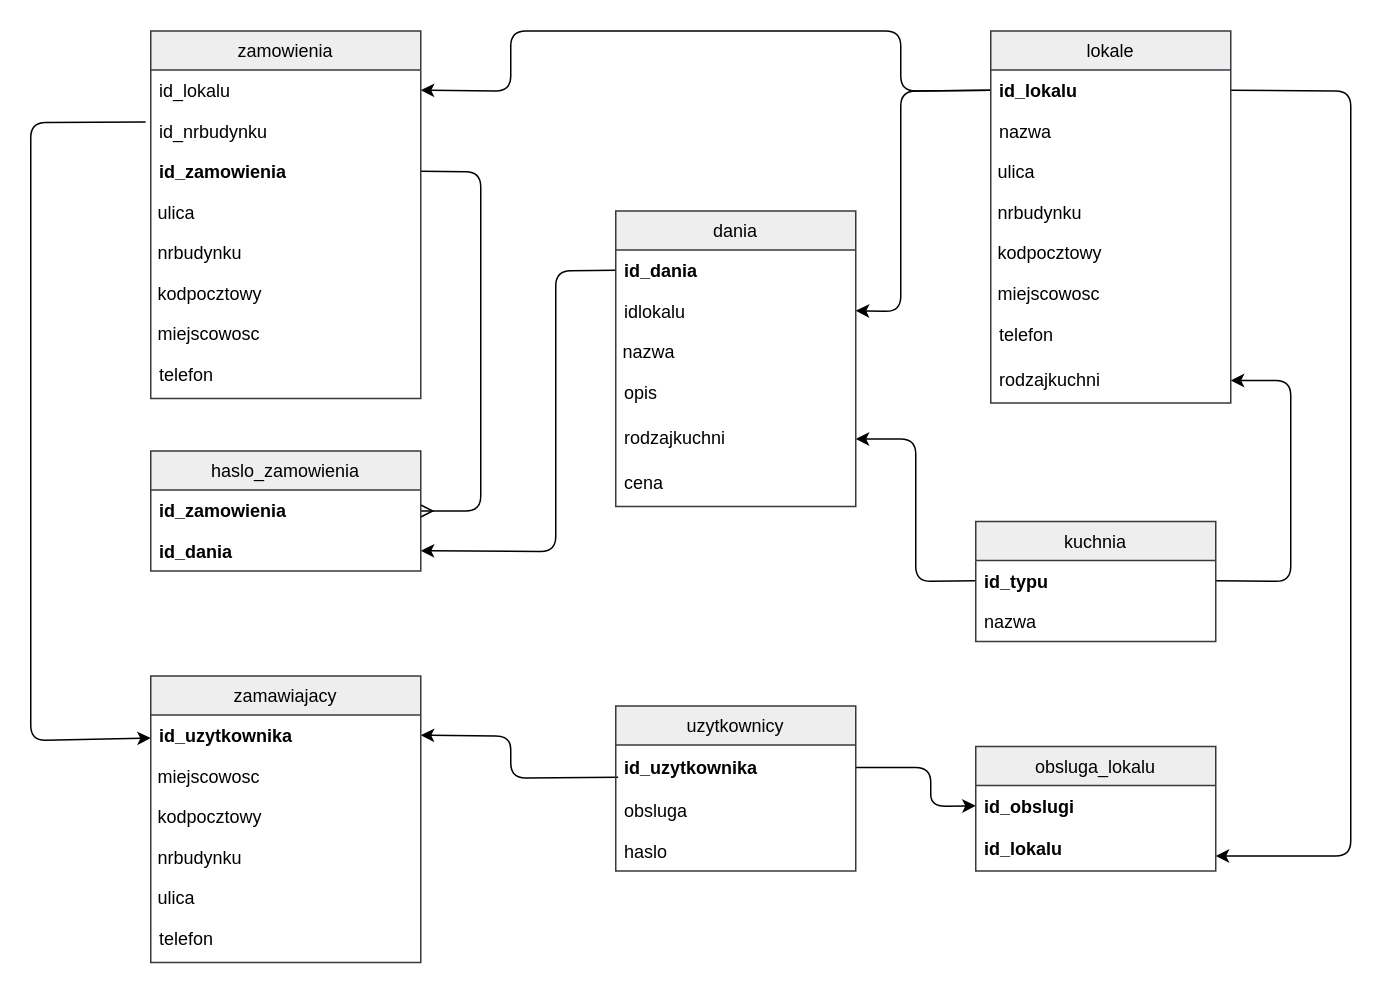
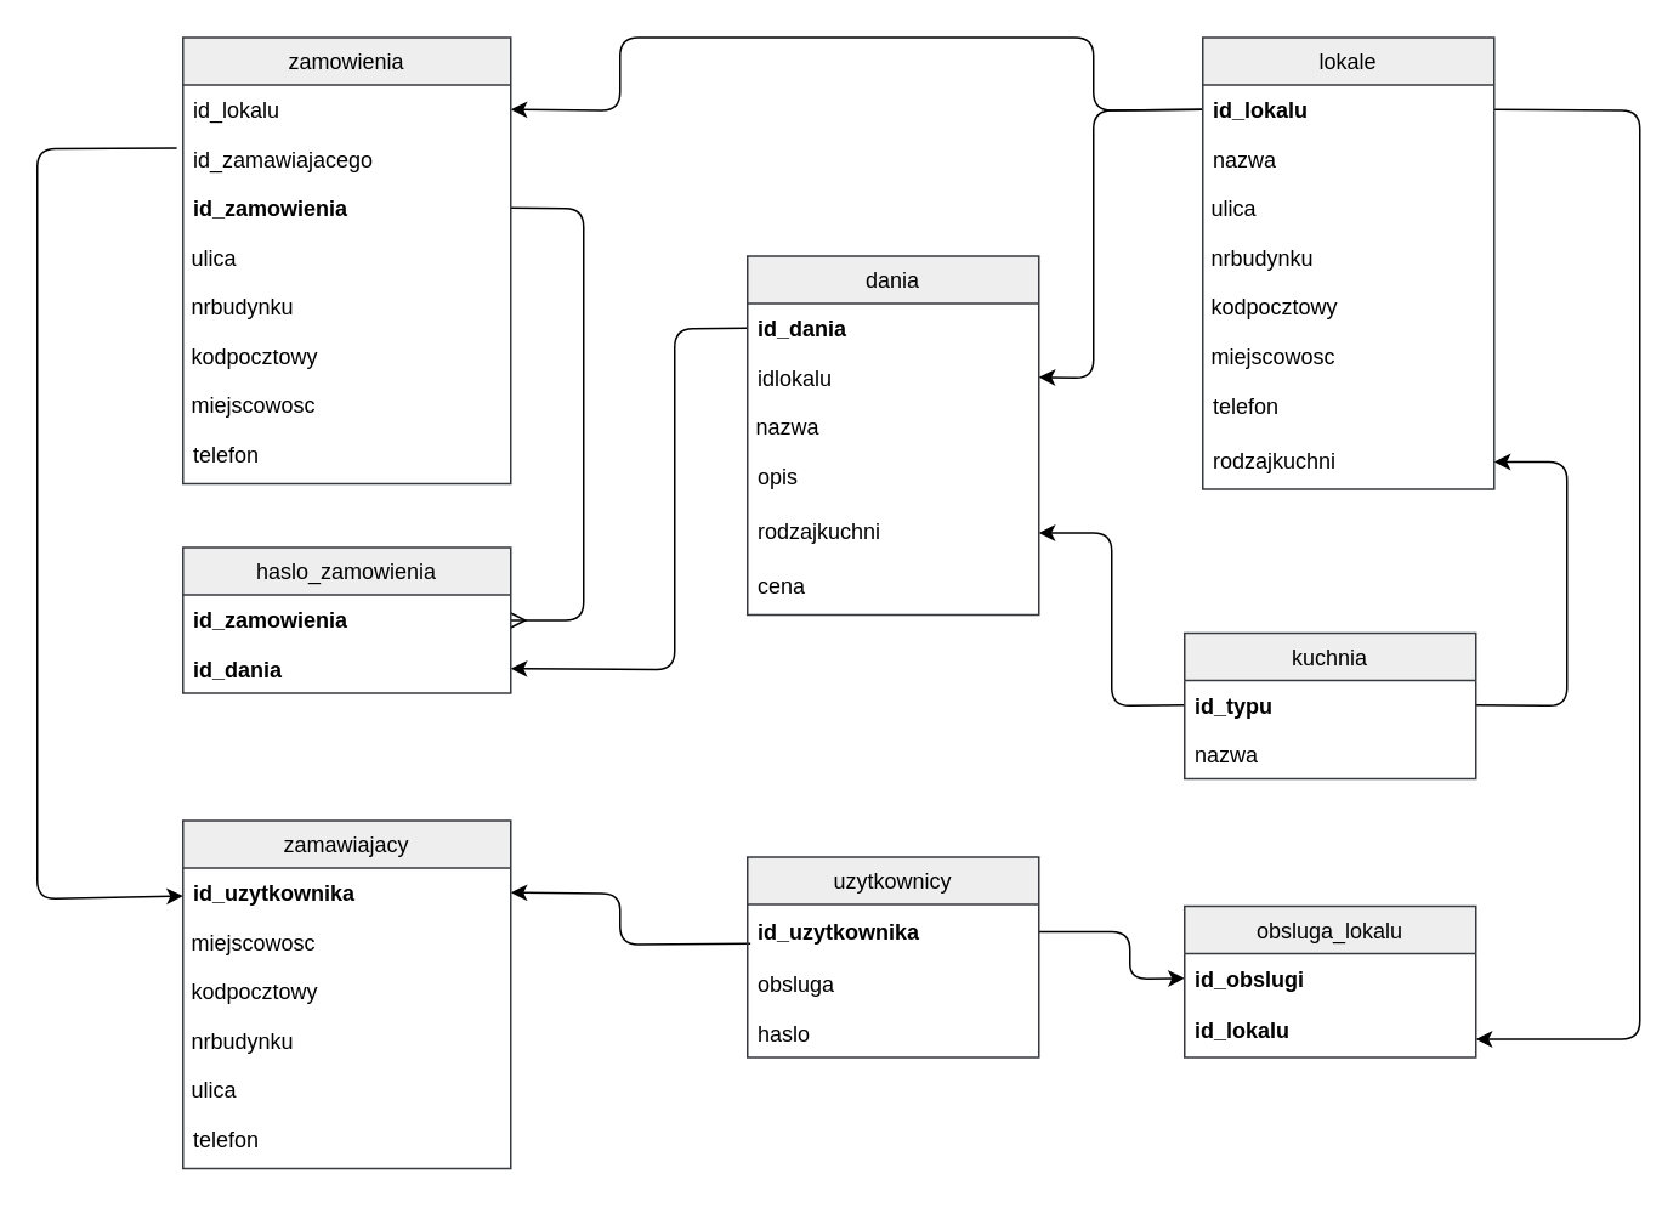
  <mxCell id="0" />
  <mxCell id="1" parent="0" />
  <mxCell id="2" value="" style="endArrow=classic;html=1;exitX=1;exitY=0.5;exitDx=0;exitDy=0;" parent="1" source="49" edge="1"><mxGeometry width="50" height="50" relative="1" as="geometry"><mxPoint x="530" y="380" as="sourcePoint" /><mxPoint x="810" y="570" as="targetPoint" /><Array as="points"><mxPoint x="900" y="60" /><mxPoint x="900" y="570" /></Array></mxGeometry></mxCell>
  <mxCell id="3" value="" style="endArrow=classic;html=1;exitX=1;exitY=0.5;exitDx=0;exitDy=0;entryX=1;entryY=0.5;entryDx=0;entryDy=0;" parent="1" source="18" target="56" edge="1"><mxGeometry width="50" height="50" relative="1" as="geometry"><mxPoint x="530" y="380" as="sourcePoint" /><mxPoint x="580" y="330" as="targetPoint" /><Array as="points"><mxPoint x="860" y="387" /><mxPoint x="860" y="253" /></Array></mxGeometry></mxCell>
  <mxCell id="4" value="" style="endArrow=classic;html=1;exitX=0;exitY=0.5;exitDx=0;exitDy=0;entryX=1;entryY=0.5;entryDx=0;entryDy=0;" parent="1" source="18" target="15" edge="1"><mxGeometry width="50" height="50" relative="1" as="geometry"><mxPoint x="530" y="380" as="sourcePoint" /><mxPoint x="580" y="330" as="targetPoint" /><Array as="points"><mxPoint x="610" y="387" /><mxPoint x="610" y="292" /></Array></mxGeometry></mxCell>
  <mxCell id="5" value="" style="endArrow=classic;html=1;exitX=-0.019;exitY=0.284;exitDx=0;exitDy=0;exitPerimeter=0;" parent="1" source="41" target="31" edge="1"><mxGeometry width="50" height="50" relative="1" as="geometry"><mxPoint x="470" y="390" as="sourcePoint" /><mxPoint x="520" y="340" as="targetPoint" /><Array as="points"><mxPoint x="20" y="81" /><mxPoint x="20" y="493" /></Array></mxGeometry></mxCell>
  <mxCell id="6" value="" style="endArrow=classic;html=1;exitX=0.01;exitY=0.717;exitDx=0;exitDy=0;exitPerimeter=0;entryX=1;entryY=0.5;entryDx=0;entryDy=0;" parent="1" source="21" target="31" edge="1"><mxGeometry width="50" height="50" relative="1" as="geometry"><mxPoint x="470" y="400" as="sourcePoint" /><mxPoint x="520" y="350" as="targetPoint" /><Array as="points"><mxPoint x="340" y="518" /><mxPoint x="340" y="490" /></Array></mxGeometry></mxCell>
  <mxCell id="7" value="" style="endArrow=classic;html=1;exitX=1;exitY=0.5;exitDx=0;exitDy=0;entryX=0;entryY=0.5;entryDx=0;entryDy=0;" parent="1" source="21" target="25" edge="1"><mxGeometry width="50" height="50" relative="1" as="geometry"><mxPoint x="470" y="400" as="sourcePoint" /><mxPoint x="520" y="350" as="targetPoint" /><Array as="points"><mxPoint x="620" y="511" /><mxPoint x="620" y="537" /></Array></mxGeometry></mxCell>
  <mxCell id="8" value="" style="endArrow=ERmany;html=1;endFill=0;entryX=1;entryY=0.5;entryDx=0;entryDy=0;exitX=1;exitY=0.5;exitDx=0;exitDy=0;" parent="1" source="42" target="27" edge="1"><mxGeometry width="50" height="50" relative="1" as="geometry"><mxPoint x="470" y="400" as="sourcePoint" /><mxPoint x="520" y="350" as="targetPoint" /><Array as="points"><mxPoint x="320" y="114" /><mxPoint x="320" y="340" /></Array></mxGeometry></mxCell>
  <mxCell id="9" value="" style="endArrow=classic;html=1;exitX=0;exitY=0.5;exitDx=0;exitDy=0;entryX=1;entryY=0.5;entryDx=0;entryDy=0;" parent="1" source="11" target="29" edge="1"><mxGeometry width="50" height="50" relative="1" as="geometry"><mxPoint x="530" y="330" as="sourcePoint" /><mxPoint x="480" y="380" as="targetPoint" /><Array as="points"><mxPoint x="370" y="180" /><mxPoint x="370" y="367" /></Array></mxGeometry></mxCell>
  <mxCell id="10" value="dania" style="swimlane;fontStyle=0;childLayout=stackLayout;horizontal=1;startSize=26;fillColor=#eeeeee;horizontalStack=0;resizeParent=1;resizeParentMax=0;resizeLast=0;collapsible=1;marginBottom=0;strokeColor=#36393d;" parent="1" vertex="1"><mxGeometry x="410" y="140" width="160" height="197" as="geometry"><mxRectangle x="730" y="550" width="70" height="26" as="alternateBounds" /></mxGeometry></mxCell>
  <mxCell id="11" value="id_dania" style="text;strokeColor=none;fillColor=none;align=left;verticalAlign=middle;spacingLeft=6;spacingRight=4;overflow=hidden;rotatable=0;points=[[0,0.5],[1,0.5]];portConstraint=eastwest;fontStyle=1;spacing=0;" parent="10" vertex="1"><mxGeometry y="26" width="160" height="27" as="geometry" /></mxCell>
  <mxCell id="12" value="idlokalu" style="text;strokeColor=none;fillColor=none;align=left;verticalAlign=middle;spacingLeft=6;spacingRight=4;overflow=hidden;rotatable=0;points=[[0,0.5],[1,0.5]];portConstraint=eastwest;spacing=0;" parent="10" vertex="1"><mxGeometry y="53" width="160" height="27" as="geometry" /></mxCell>
  <mxCell id="13" value="nazwa" style="text;strokeColor=none;fillColor=none;align=left;verticalAlign=middle;spacingLeft=6;spacingRight=4;overflow=hidden;rotatable=0;points=[[0,0.5],[1,0.5]];portConstraint=eastwest;spacing=-1;" parent="10" vertex="1"><mxGeometry y="80" width="160" height="27" as="geometry" /></mxCell>
  <mxCell id="14" value="opis" style="text;html=1;spacing=0;verticalAlign=middle;spacingLeft=6;" parent="10" vertex="1"><mxGeometry y="107" width="160" height="30" as="geometry" /></mxCell>
  <mxCell id="15" value="rodzajkuchni" style="text;html=1;spacing=0;verticalAlign=middle;spacingLeft=6;" parent="10" vertex="1"><mxGeometry y="137" width="160" height="30" as="geometry" /></mxCell>
  <mxCell id="16" value="cena" style="text;html=1;spacing=0;verticalAlign=middle;spacingLeft=6;" parent="10" vertex="1"><mxGeometry y="167" width="160" height="30" as="geometry" /></mxCell>
  <mxCell id="17" value="kuchnia" style="swimlane;fontStyle=0;childLayout=stackLayout;horizontal=1;startSize=26;fillColor=#eeeeee;horizontalStack=0;resizeParent=1;resizeParentMax=0;resizeLast=0;collapsible=1;marginBottom=0;strokeColor=#36393d;" parent="1" vertex="1"><mxGeometry x="650" y="347" width="160" height="80" as="geometry"><mxRectangle x="730" y="550" width="70" height="26" as="alternateBounds" /></mxGeometry></mxCell>
  <mxCell id="18" value="id_typu" style="text;strokeColor=none;fillColor=none;align=left;verticalAlign=middle;spacingLeft=6;spacingRight=4;overflow=hidden;rotatable=0;points=[[0,0.5],[1,0.5]];portConstraint=eastwest;fontStyle=1;spacing=0;" parent="17" vertex="1"><mxGeometry y="26" width="160" height="27" as="geometry" /></mxCell>
  <mxCell id="19" value="nazwa" style="text;strokeColor=none;fillColor=none;align=left;verticalAlign=middle;spacingLeft=6;spacingRight=4;overflow=hidden;rotatable=0;points=[[0,0.5],[1,0.5]];portConstraint=eastwest;spacing=0;" parent="17" vertex="1"><mxGeometry y="53" width="160" height="27" as="geometry" /></mxCell>
  <mxCell id="20" value="uzytkownicy" style="swimlane;fontStyle=0;childLayout=stackLayout;horizontal=1;startSize=26;fillColor=#eeeeee;horizontalStack=0;resizeParent=1;resizeParentMax=0;resizeLast=0;collapsible=1;marginBottom=0;strokeColor=#36393d;" parent="1" vertex="1"><mxGeometry x="410" y="470" width="160" height="110" as="geometry"><mxRectangle x="730" y="550" width="70" height="26" as="alternateBounds" /></mxGeometry></mxCell>
  <mxCell id="21" value="id_uzytkownika" style="text;strokeColor=none;fillColor=none;align=left;verticalAlign=middle;spacingLeft=6;spacingRight=4;overflow=hidden;rotatable=0;points=[[0,0.5],[1,0.5]];portConstraint=eastwest;spacing=0;fontStyle=1" parent="20" vertex="1"><mxGeometry y="26" width="160" height="30" as="geometry" /></mxCell>
  <mxCell id="22" value="obsluga" style="text;strokeColor=none;fillColor=none;align=left;verticalAlign=middle;spacingLeft=6;spacingRight=4;overflow=hidden;rotatable=0;points=[[0,0.5],[1,0.5]];portConstraint=eastwest;fontStyle=0;spacing=0;" parent="20" vertex="1"><mxGeometry y="56" width="160" height="27" as="geometry" /></mxCell>
  <mxCell id="23" value="haslo" style="text;strokeColor=none;fillColor=none;align=left;verticalAlign=middle;spacingLeft=6;spacingRight=4;overflow=hidden;rotatable=0;points=[[0,0.5],[1,0.5]];portConstraint=eastwest;spacing=0;" parent="20" vertex="1"><mxGeometry y="83" width="160" height="27" as="geometry" /></mxCell>
  <mxCell id="24" value="obsluga_lokalu" style="swimlane;fontStyle=0;childLayout=stackLayout;horizontal=1;startSize=26;fillColor=#eeeeee;horizontalStack=0;resizeParent=1;resizeParentMax=0;resizeLast=0;collapsible=1;marginBottom=0;strokeColor=#36393d;" parent="1" vertex="1"><mxGeometry x="650" y="497" width="160" height="83" as="geometry"><mxRectangle x="730" y="550" width="70" height="26" as="alternateBounds" /></mxGeometry></mxCell>
  <mxCell id="25" value="id_obslugi" style="text;strokeColor=none;fillColor=none;align=left;verticalAlign=middle;spacingLeft=6;spacingRight=4;overflow=hidden;rotatable=0;points=[[0,0.5],[1,0.5]];portConstraint=eastwest;fontStyle=1;spacing=0;" parent="24" vertex="1"><mxGeometry y="26" width="160" height="27" as="geometry" /></mxCell>
  <mxCell id="26" value="id_lokalu" style="text;strokeColor=none;fillColor=none;align=left;verticalAlign=middle;spacingLeft=6;spacingRight=4;overflow=hidden;rotatable=0;points=[[0,0.5],[1,0.5]];portConstraint=eastwest;spacing=0;fontStyle=1" parent="24" vertex="1"><mxGeometry y="53" width="160" height="30" as="geometry" /></mxCell>
  <mxCell id="27" value="haslo_zamowienia" style="swimlane;fontStyle=0;childLayout=stackLayout;horizontal=1;startSize=26;fillColor=#eeeeee;horizontalStack=0;resizeParent=1;resizeParentMax=0;resizeLast=0;collapsible=1;marginBottom=0;strokeColor=#36393d;" parent="1" vertex="1"><mxGeometry x="100" y="300" width="180" height="80" as="geometry"><mxRectangle x="730" y="550" width="70" height="26" as="alternateBounds" /></mxGeometry></mxCell>
  <mxCell id="28" value="id_zamowienia" style="text;strokeColor=none;fillColor=none;align=left;verticalAlign=middle;spacingLeft=6;spacingRight=4;overflow=hidden;rotatable=0;points=[[0,0.5],[1,0.5]];portConstraint=eastwest;fontStyle=1;spacing=0;" parent="27" vertex="1"><mxGeometry y="26" width="180" height="27" as="geometry" /></mxCell>
  <mxCell id="29" value="id_dania" style="text;strokeColor=none;fillColor=none;align=left;verticalAlign=middle;spacingLeft=6;spacingRight=4;overflow=hidden;rotatable=0;points=[[0,0.5],[1,0.5]];portConstraint=eastwest;spacing=0;fontStyle=1" parent="27" vertex="1"><mxGeometry y="53" width="180" height="27" as="geometry" /></mxCell>
  <mxCell id="30" value="zamawiajacy" style="swimlane;fontStyle=0;childLayout=stackLayout;horizontal=1;startSize=26;fillColor=#eeeeee;horizontalStack=0;resizeParent=1;resizeParentMax=0;resizeLast=0;collapsible=1;marginBottom=0;strokeColor=#36393d;" parent="1" vertex="1"><mxGeometry x="100" y="450" width="180" height="191" as="geometry"><mxRectangle x="730" y="550" width="70" height="26" as="alternateBounds" /></mxGeometry></mxCell>
  <mxCell id="31" value="id_uzytkownika" style="text;strokeColor=none;fillColor=none;align=left;verticalAlign=middle;spacingLeft=6;spacingRight=4;overflow=hidden;rotatable=0;points=[[0,0.5],[1,0.5]];portConstraint=eastwest;fontStyle=1;spacing=0;" parent="30" vertex="1"><mxGeometry y="26" width="180" height="27" as="geometry" /></mxCell>
  <mxCell id="32" value="miejscowosc" style="text;strokeColor=none;fillColor=none;align=left;verticalAlign=middle;spacingLeft=6;spacingRight=4;overflow=hidden;rotatable=0;points=[[0,0.5],[1,0.5]];portConstraint=eastwest;spacing=-1;" vertex="1" parent="30"><mxGeometry y="53" width="180" height="27" as="geometry" /></mxCell>
  <mxCell id="33" value="kodpocztowy" style="text;strokeColor=none;fillColor=none;align=left;verticalAlign=middle;spacingLeft=6;spacingRight=4;overflow=hidden;rotatable=0;points=[[0,0.5],[1,0.5]];portConstraint=eastwest;spacing=-1;" vertex="1" parent="30"><mxGeometry y="80" width="180" height="27" as="geometry" /></mxCell>
  <mxCell id="34" value="nrbudynku" style="text;strokeColor=none;fillColor=none;align=left;verticalAlign=middle;spacingLeft=6;spacingRight=4;overflow=hidden;rotatable=0;points=[[0,0.5],[1,0.5]];portConstraint=eastwest;spacing=-1;" vertex="1" parent="30"><mxGeometry y="107" width="180" height="27" as="geometry" /></mxCell>
  <mxCell id="35" value="ulica" style="text;strokeColor=none;fillColor=none;align=left;verticalAlign=middle;spacingLeft=6;spacingRight=4;overflow=hidden;rotatable=0;points=[[0,0.5],[1,0.5]];portConstraint=eastwest;spacing=-1;" vertex="1" parent="30"><mxGeometry y="134" width="180" height="27" as="geometry" /></mxCell>
  <mxCell id="36" value="telefon" style="text;html=1;spacing=0;verticalAlign=middle;spacingLeft=6;" parent="30" vertex="1"><mxGeometry y="161" width="180" height="30" as="geometry" /></mxCell>
  <mxCell id="37" value="" style="endArrow=classic;html=1;exitX=0;exitY=0.5;exitDx=0;exitDy=0;entryX=1;entryY=0.5;entryDx=0;entryDy=0;" parent="1" source="49" target="40" edge="1"><mxGeometry width="50" height="50" relative="1" as="geometry"><mxPoint x="520" y="350" as="sourcePoint" /><mxPoint x="470" y="400" as="targetPoint" /><Array as="points"><mxPoint x="600" y="60" /><mxPoint x="600" y="20" /><mxPoint x="340" y="20" /><mxPoint x="340" y="60" /></Array></mxGeometry></mxCell>
  <mxCell id="38" value="" style="endArrow=classic;html=1;exitX=0;exitY=0.5;exitDx=0;exitDy=0;entryX=1;entryY=0.5;entryDx=0;entryDy=0;" edge="1" parent="1" source="49" target="12"><mxGeometry width="50" height="50" relative="1" as="geometry"><mxPoint x="530" y="410" as="sourcePoint" /><mxPoint x="580" y="360" as="targetPoint" /><Array as="points"><mxPoint x="600" y="60" /><mxPoint x="600" y="207" /></Array></mxGeometry></mxCell>
  <mxCell id="39" value="zamowienia" style="swimlane;fontStyle=0;childLayout=stackLayout;horizontal=1;startSize=26;fillColor=#eeeeee;horizontalStack=0;resizeParent=1;resizeParentMax=0;resizeLast=0;collapsible=1;marginBottom=0;strokeColor=#36393d;" parent="1" vertex="1"><mxGeometry x="100" y="20" width="180" height="245" as="geometry"><mxRectangle x="730" y="550" width="70" height="26" as="alternateBounds" /></mxGeometry></mxCell>
  <mxCell id="40" value="id_lokalu" style="text;strokeColor=none;fillColor=none;align=left;verticalAlign=middle;spacingLeft=6;spacingRight=4;overflow=hidden;rotatable=0;points=[[0,0.5],[1,0.5]];portConstraint=eastwest;spacing=0;" parent="39" vertex="1"><mxGeometry y="26" width="180" height="27" as="geometry" /></mxCell>
- <mxCell id="41" value="id_nrbudynku" style="text;strokeColor=none;fillColor=none;align=left;verticalAlign=middle;spacingLeft=6;spacingRight=4;overflow=hidden;rotatable=0;points=[[0,0.5],[1,0.5]];portConstraint=eastwest;spacing=0;" parent="39" vertex="1"><mxGeometry y="53" width="180" height="27" as="geometry" /></mxCell>
+ <mxCell id="41" value="id_zamawiajacego" style="text;strokeColor=none;fillColor=none;align=left;verticalAlign=middle;spacingLeft=6;spacingRight=4;overflow=hidden;rotatable=0;points=[[0,0.5],[1,0.5]];portConstraint=eastwest;spacing=0;" parent="39" vertex="1"><mxGeometry y="53" width="180" height="27" as="geometry" /></mxCell>
  <mxCell id="42" value="id_zamowienia" style="text;strokeColor=none;fillColor=none;align=left;verticalAlign=middle;spacingLeft=6;spacingRight=4;overflow=hidden;rotatable=0;points=[[0,0.5],[1,0.5]];portConstraint=eastwest;fontStyle=1;spacing=0;" parent="39" vertex="1"><mxGeometry y="80" width="180" height="27" as="geometry" /></mxCell>
  <mxCell id="43" value="ulica" style="text;strokeColor=none;fillColor=none;align=left;verticalAlign=middle;spacingLeft=6;spacingRight=4;overflow=hidden;rotatable=0;points=[[0,0.5],[1,0.5]];portConstraint=eastwest;spacing=-1;" vertex="1" parent="39"><mxGeometry y="107" width="180" height="27" as="geometry" /></mxCell>
  <mxCell id="44" value="nrbudynku" style="text;strokeColor=none;fillColor=none;align=left;verticalAlign=middle;spacingLeft=6;spacingRight=4;overflow=hidden;rotatable=0;points=[[0,0.5],[1,0.5]];portConstraint=eastwest;spacing=-1;" vertex="1" parent="39"><mxGeometry y="134" width="180" height="27" as="geometry" /></mxCell>
  <mxCell id="45" value="kodpocztowy" style="text;strokeColor=none;fillColor=none;align=left;verticalAlign=middle;spacingLeft=6;spacingRight=4;overflow=hidden;rotatable=0;points=[[0,0.5],[1,0.5]];portConstraint=eastwest;spacing=-1;" vertex="1" parent="39"><mxGeometry y="161" width="180" height="27" as="geometry" /></mxCell>
  <mxCell id="46" value="miejscowosc" style="text;strokeColor=none;fillColor=none;align=left;verticalAlign=middle;spacingLeft=6;spacingRight=4;overflow=hidden;rotatable=0;points=[[0,0.5],[1,0.5]];portConstraint=eastwest;spacing=-1;" vertex="1" parent="39"><mxGeometry y="188" width="180" height="27" as="geometry" /></mxCell>
  <mxCell id="47" value="telefon" style="text;html=1;spacing=0;verticalAlign=middle;spacingLeft=6;" vertex="1" parent="39"><mxGeometry y="215" width="180" height="30" as="geometry" /></mxCell>
  <mxCell id="48" value="lokale" style="swimlane;fontStyle=0;childLayout=stackLayout;horizontal=1;startSize=26;fillColor=#eeeeee;horizontalStack=0;resizeParent=1;resizeParentMax=0;resizeLast=0;collapsible=1;marginBottom=0;strokeColor=#36393d;" parent="1" vertex="1"><mxGeometry x="660" y="20" width="160" height="248" as="geometry"><mxRectangle x="730" y="550" width="70" height="26" as="alternateBounds" /></mxGeometry></mxCell>
  <mxCell id="49" value="id_lokalu" style="text;strokeColor=none;fillColor=none;align=left;verticalAlign=middle;spacingLeft=6;spacingRight=4;overflow=hidden;rotatable=0;points=[[0,0.5],[1,0.5]];portConstraint=eastwest;fontStyle=1;spacing=0;" parent="48" vertex="1"><mxGeometry y="26" width="160" height="27" as="geometry" /></mxCell>
  <mxCell id="50" value="nazwa" style="text;strokeColor=none;fillColor=none;align=left;verticalAlign=middle;spacingLeft=6;spacingRight=4;overflow=hidden;rotatable=0;points=[[0,0.5],[1,0.5]];portConstraint=eastwest;spacing=0;" parent="48" vertex="1"><mxGeometry y="53" width="160" height="27" as="geometry" /></mxCell>
  <mxCell id="51" value="ulica" style="text;strokeColor=none;fillColor=none;align=left;verticalAlign=middle;spacingLeft=6;spacingRight=4;overflow=hidden;rotatable=0;points=[[0,0.5],[1,0.5]];portConstraint=eastwest;spacing=-1;" parent="48" vertex="1"><mxGeometry y="80" width="160" height="27" as="geometry" /></mxCell>
  <mxCell id="52" value="nrbudynku" style="text;strokeColor=none;fillColor=none;align=left;verticalAlign=middle;spacingLeft=6;spacingRight=4;overflow=hidden;rotatable=0;points=[[0,0.5],[1,0.5]];portConstraint=eastwest;spacing=-1;" vertex="1" parent="48"><mxGeometry y="107" width="160" height="27" as="geometry" /></mxCell>
  <mxCell id="53" value="kodpocztowy" style="text;strokeColor=none;fillColor=none;align=left;verticalAlign=middle;spacingLeft=6;spacingRight=4;overflow=hidden;rotatable=0;points=[[0,0.5],[1,0.5]];portConstraint=eastwest;spacing=-1;" vertex="1" parent="48"><mxGeometry y="134" width="160" height="27" as="geometry" /></mxCell>
  <mxCell id="54" value="miejscowosc" style="text;strokeColor=none;fillColor=none;align=left;verticalAlign=middle;spacingLeft=6;spacingRight=4;overflow=hidden;rotatable=0;points=[[0,0.5],[1,0.5]];portConstraint=eastwest;spacing=-1;" vertex="1" parent="48"><mxGeometry y="161" width="160" height="27" as="geometry" /></mxCell>
  <mxCell id="55" value="telefon" style="text;html=1;spacing=0;verticalAlign=middle;spacingLeft=6;" parent="48" vertex="1"><mxGeometry y="188" width="160" height="30" as="geometry" /></mxCell>
  <mxCell id="56" value="rodzajkuchni" style="text;html=1;spacing=0;verticalAlign=middle;spacingLeft=6;" parent="48" vertex="1"><mxGeometry y="218" width="160" height="30" as="geometry" /></mxCell>
